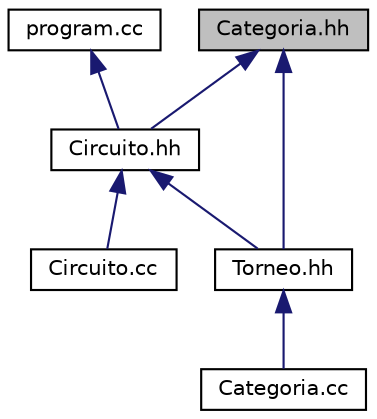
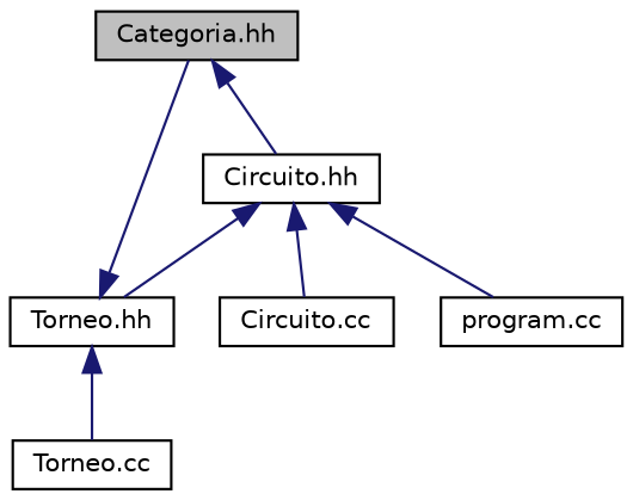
  digraph {
    node [color=black fillcolor=white fontname=Helvetica fontsize=10 shape=record style=filled]
    edge [color=midnightblue dir=back fontname=Helvetica fontsize=10 labelfontname=Helvetica labelfontsize=10 style=solid]
    n1 [fillcolor=grey75 fontcolor=black height=0.2 label="Categoria.hh" width=0.4]
    n2 [height=0.2 label="Circuito.hh" width=0.4]
    n3 [height=0.2 label="Torneo.hh" width=0.4]
    n4 [height=0.2 label="Circuito.cc" width=0.4]
    n5 [height=0.2 label="program.cc" width=0.4]
-   n6 [height=0.2 label="Categoria.cc" width=0.4]
+   n6 [height=0.2 label="Torneo.cc" width=0.4]
    n1 -> n2
-   n1 -> n3
+   n3 -> n1
    n2 -> n3
    n2 -> n4
-   n5 -> n2
+   n2 -> n5
    n3 -> n6
  }
